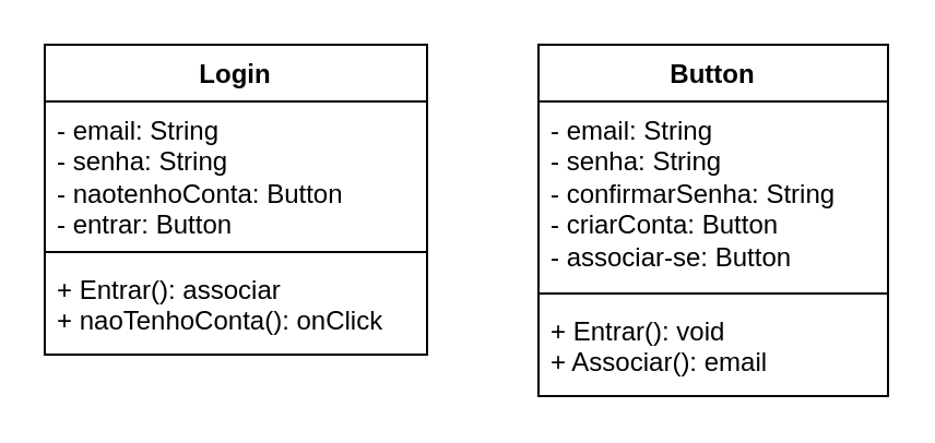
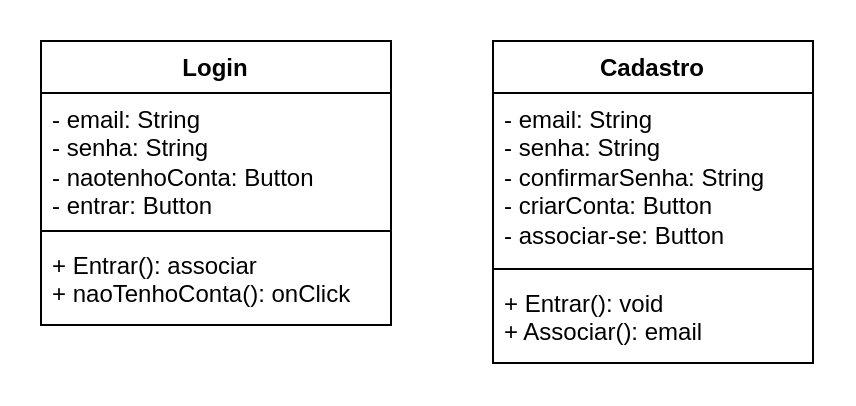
  <mxCell id="0" />
  <mxCell id="1" parent="0" />
  <mxCell id="2" value="Login" style="swimlane;fontStyle=1;align=center;verticalAlign=top;childLayout=stackLayout;horizontal=1;startSize=26;horizontalStack=0;resizeParent=1;resizeParentMax=0;resizeLast=0;collapsible=1;marginBottom=0;whiteSpace=wrap;html=1;" vertex="1" parent="1"><mxGeometry x="20" y="20" width="175" height="142" as="geometry" /></mxCell>
  <mxCell id="3" value="- email: String&lt;div&gt;- senha: String&lt;/div&gt;&lt;div&gt;- naotenhoConta: Button&lt;/div&gt;&lt;div&gt;- entrar: Button&lt;/div&gt;" style="text;strokeColor=none;fillColor=none;align=left;verticalAlign=top;spacingLeft=4;spacingRight=4;overflow=hidden;rotatable=0;points=[[0,0.5],[1,0.5]];portConstraint=eastwest;whiteSpace=wrap;html=1;" vertex="1" parent="2"><mxGeometry y="26" width="175" height="65" as="geometry" /></mxCell>
  <mxCell id="4" value="" style="line;strokeWidth=1;fillColor=none;align=left;verticalAlign=middle;spacingTop=-1;spacingLeft=3;spacingRight=3;rotatable=0;labelPosition=right;points=[];portConstraint=eastwest;strokeColor=inherit;" vertex="1" parent="2"><mxGeometry y="91" width="175" height="8" as="geometry" /></mxCell>
  <mxCell id="5" value="+ Entrar(): associar&lt;div&gt;+ naoTenhoConta(): onClick&lt;/div&gt;" style="text;strokeColor=none;fillColor=none;align=left;verticalAlign=top;spacingLeft=4;spacingRight=4;overflow=hidden;rotatable=0;points=[[0,0.5],[1,0.5]];portConstraint=eastwest;whiteSpace=wrap;html=1;" vertex="1" parent="2"><mxGeometry y="99" width="175" height="43" as="geometry" /></mxCell>
- <mxCell id="6" value="Button" style="swimlane;fontStyle=1;align=center;verticalAlign=top;childLayout=stackLayout;horizontal=1;startSize=26;horizontalStack=0;resizeParent=1;resizeParentMax=0;resizeLast=0;collapsible=1;marginBottom=0;whiteSpace=wrap;html=1;" vertex="1" parent="1"><mxGeometry x="246" y="20" width="160" height="161" as="geometry" /></mxCell>
+ <mxCell id="6" value="Cadastro" style="swimlane;fontStyle=1;align=center;verticalAlign=top;childLayout=stackLayout;horizontal=1;startSize=26;horizontalStack=0;resizeParent=1;resizeParentMax=0;resizeLast=0;collapsible=1;marginBottom=0;whiteSpace=wrap;html=1;" vertex="1" parent="1"><mxGeometry x="246" y="20" width="160" height="161" as="geometry" /></mxCell>
  <mxCell id="7" value="- email: String&lt;div&gt;- senha: String&lt;/div&gt;&lt;div&gt;- confirmarSenha: String&lt;/div&gt;&lt;div&gt;- criarConta: Button&lt;/div&gt;&lt;div&gt;- associar-se: Button&lt;/div&gt;" style="text;strokeColor=none;fillColor=none;align=left;verticalAlign=top;spacingLeft=4;spacingRight=4;overflow=hidden;rotatable=0;points=[[0,0.5],[1,0.5]];portConstraint=eastwest;whiteSpace=wrap;html=1;" vertex="1" parent="6"><mxGeometry y="26" width="160" height="84" as="geometry" /></mxCell>
  <mxCell id="8" value="" style="line;strokeWidth=1;fillColor=none;align=left;verticalAlign=middle;spacingTop=-1;spacingLeft=3;spacingRight=3;rotatable=0;labelPosition=right;points=[];portConstraint=eastwest;strokeColor=inherit;" vertex="1" parent="6"><mxGeometry y="110" width="160" height="8" as="geometry" /></mxCell>
  <mxCell id="9" value="+ Entrar(): void&lt;div&gt;+ Associar(): email&lt;/div&gt;" style="text;strokeColor=none;fillColor=none;align=left;verticalAlign=top;spacingLeft=4;spacingRight=4;overflow=hidden;rotatable=0;points=[[0,0.5],[1,0.5]];portConstraint=eastwest;whiteSpace=wrap;html=1;" vertex="1" parent="6"><mxGeometry y="118" width="160" height="43" as="geometry" /></mxCell>
